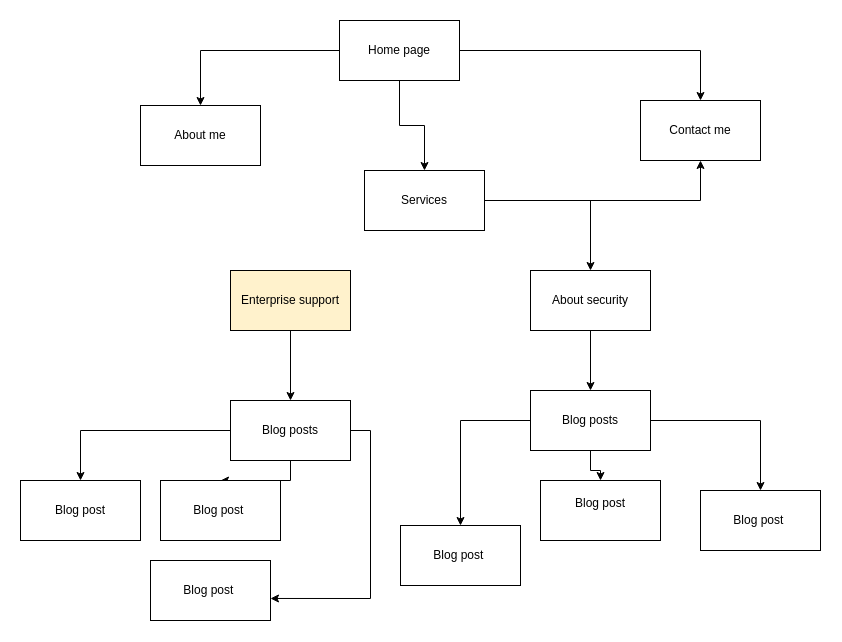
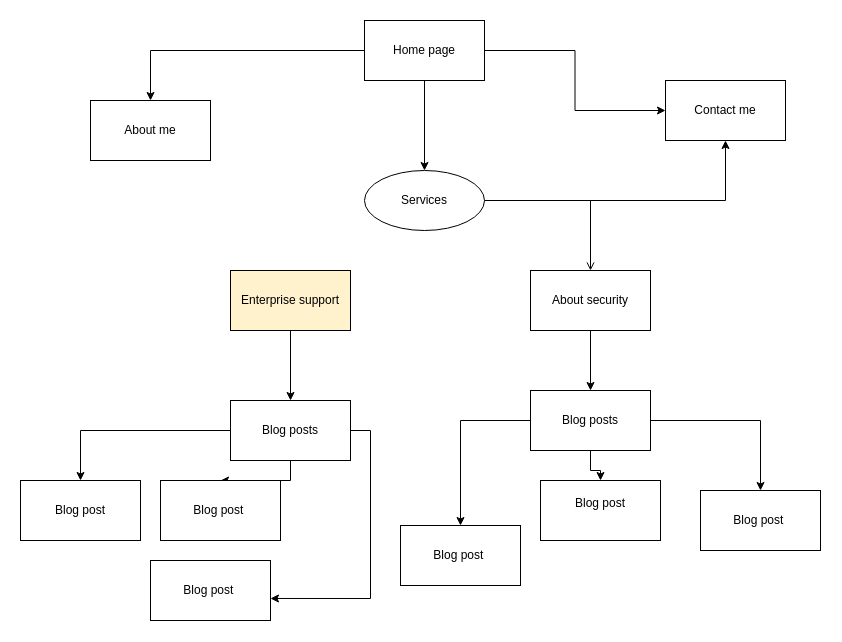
  <mxCell id="0" />
  <mxCell id="1" parent="0" />
  <mxCell id="2" style="edgeStyle=orthogonalEdgeStyle;rounded=0;orthogonalLoop=1;jettySize=auto;html=1;" edge="1" parent="1" source="5" target="6"><mxGeometry relative="1" as="geometry"><mxPoint x="700" y="130" as="targetPoint" /></mxGeometry></mxCell>
  <mxCell id="3" style="edgeStyle=orthogonalEdgeStyle;rounded=0;orthogonalLoop=1;jettySize=auto;html=1;exitX=0.5;exitY=1;exitDx=0;exitDy=0;" edge="1" parent="1" source="5" target="9"><mxGeometry relative="1" as="geometry"><mxPoint x="424" y="200" as="targetPoint" /></mxGeometry></mxCell>
  <mxCell id="4" style="edgeStyle=orthogonalEdgeStyle;rounded=0;orthogonalLoop=1;jettySize=auto;html=1;" edge="1" parent="1" source="5" target="10"><mxGeometry relative="1" as="geometry"><mxPoint x="150" y="150" as="targetPoint" /></mxGeometry></mxCell>
- <mxCell id="5" value="Home page" style="rounded=0;whiteSpace=wrap;html=1;" vertex="1" parent="1"><mxGeometry x="339" y="20" width="120" height="60" as="geometry" /></mxCell>
- <mxCell id="6" value="Contact me" style="rounded=0;whiteSpace=wrap;html=1;" vertex="1" parent="1"><mxGeometry x="640" y="100" width="120" height="60" as="geometry" /></mxCell>
+ <mxCell id="5" value="Home page" style="rounded=0;whiteSpace=wrap;html=1;" vertex="1" parent="1"><mxGeometry x="364" y="20" width="120" height="60" as="geometry" /></mxCell>
+ <mxCell id="6" value="Contact me" style="rounded=0;whiteSpace=wrap;html=1;" vertex="1" parent="1"><mxGeometry x="665" y="80" width="120" height="60" as="geometry" /></mxCell>
  <mxCell id="7" style="edgeStyle=orthogonalEdgeStyle;rounded=0;orthogonalLoop=1;jettySize=auto;html=1;" edge="1" parent="1" source="9" target="6"><mxGeometry relative="1" as="geometry"><mxPoint x="290" y="300" as="targetPoint" /></mxGeometry></mxCell>
- <mxCell id="8" style="edgeStyle=orthogonalEdgeStyle;rounded=0;orthogonalLoop=1;jettySize=auto;html=1;" edge="1" parent="1" source="9" target="14"><mxGeometry relative="1" as="geometry"><mxPoint x="590" y="270" as="targetPoint" /></mxGeometry></mxCell>
- <mxCell id="9" value="Services" style="rounded=0;whiteSpace=wrap;html=1;" vertex="1" parent="1"><mxGeometry x="364" y="170" width="120" height="60" as="geometry" /></mxCell>
- <mxCell id="10" value="About me" style="rounded=0;whiteSpace=wrap;html=1;" vertex="1" parent="1"><mxGeometry x="140" y="105" width="120" height="60" as="geometry" /></mxCell>
+ <mxCell id="8" style="edgeStyle=orthogonalEdgeStyle;rounded=0;orthogonalLoop=1;jettySize=auto;html=1;endArrow=open;" edge="1" parent="1" source="9" target="14"><mxGeometry relative="1" as="geometry"><mxPoint x="590" y="270" as="targetPoint" /></mxGeometry></mxCell>
+ <mxCell id="9" value="Services" style="ellipse;whiteSpace=wrap;html=1;" vertex="1" parent="1"><mxGeometry x="364" y="170" width="120" height="60" as="geometry" /></mxCell>
+ <mxCell id="10" value="About me" style="rounded=0;whiteSpace=wrap;html=1;" vertex="1" parent="1"><mxGeometry x="90" y="100" width="120" height="60" as="geometry" /></mxCell>
  <mxCell id="11" style="edgeStyle=orthogonalEdgeStyle;rounded=0;orthogonalLoop=1;jettySize=auto;html=1;" edge="1" parent="1" source="12" target="21"><mxGeometry relative="1" as="geometry"><mxPoint x="290" y="390" as="targetPoint" /></mxGeometry></mxCell>
  <mxCell id="12" value="Enterprise support" style="rounded=0;whiteSpace=wrap;html=1;fillColor=#fff2cc;" vertex="1" parent="1"><mxGeometry x="230" y="270" width="120" height="60" as="geometry" /></mxCell>
  <mxCell id="13" style="edgeStyle=orthogonalEdgeStyle;rounded=0;orthogonalLoop=1;jettySize=auto;html=1;" edge="1" parent="1" source="14" target="18"><mxGeometry relative="1" as="geometry"><mxPoint x="590" y="420" as="targetPoint" /></mxGeometry></mxCell>
  <mxCell id="14" value="About security" style="rounded=0;whiteSpace=wrap;html=1;" vertex="1" parent="1"><mxGeometry x="530" y="270" width="120" height="60" as="geometry" /></mxCell>
  <mxCell id="15" style="edgeStyle=orthogonalEdgeStyle;rounded=0;orthogonalLoop=1;jettySize=auto;html=1;" edge="1" parent="1" source="18" target="25"><mxGeometry relative="1" as="geometry"><mxPoint x="490" y="480" as="targetPoint" /></mxGeometry></mxCell>
  <mxCell id="16" style="edgeStyle=orthogonalEdgeStyle;rounded=0;orthogonalLoop=1;jettySize=auto;html=1;" edge="1" parent="1" source="18" target="26"><mxGeometry relative="1" as="geometry"><mxPoint x="620" y="500" as="targetPoint" /></mxGeometry></mxCell>
  <mxCell id="17" style="edgeStyle=orthogonalEdgeStyle;rounded=0;orthogonalLoop=1;jettySize=auto;html=1;" edge="1" parent="1" source="18" target="28"><mxGeometry relative="1" as="geometry"><mxPoint x="760" y="520" as="targetPoint" /></mxGeometry></mxCell>
  <mxCell id="18" value="Blog posts" style="rounded=0;whiteSpace=wrap;html=1;" vertex="1" parent="1"><mxGeometry x="530" y="390" width="120" height="60" as="geometry" /></mxCell>
  <mxCell id="19" style="edgeStyle=orthogonalEdgeStyle;rounded=0;orthogonalLoop=1;jettySize=auto;html=1;" edge="1" parent="1" source="21" target="22"><mxGeometry relative="1" as="geometry"><mxPoint x="80" y="510" as="targetPoint" /></mxGeometry></mxCell>
  <mxCell id="20" style="edgeStyle=orthogonalEdgeStyle;rounded=0;orthogonalLoop=1;jettySize=auto;html=1;" edge="1" parent="1" source="21" target="23"><mxGeometry relative="1" as="geometry"><mxPoint x="290" y="520" as="targetPoint" /></mxGeometry></mxCell>
  <mxCell id="21" value="Blog posts" style="rounded=0;whiteSpace=wrap;html=1;" vertex="1" parent="1"><mxGeometry x="230" y="400" width="120" height="60" as="geometry" /></mxCell>
  <mxCell id="22" value="Blog post" style="rounded=0;whiteSpace=wrap;html=1;" vertex="1" parent="1"><mxGeometry x="20" y="480" width="120" height="60" as="geometry" /></mxCell>
  <mxCell id="23" value="Blog post&amp;nbsp;" style="rounded=0;whiteSpace=wrap;html=1;" vertex="1" parent="1"><mxGeometry x="160" y="480" width="120" height="60" as="geometry" /></mxCell>
  <mxCell id="24" value="Blog post&amp;nbsp;" style="rounded=0;whiteSpace=wrap;html=1;" vertex="1" parent="1"><mxGeometry x="150" y="560" width="120" height="60" as="geometry" /></mxCell>
  <mxCell id="25" value="Blog post&amp;nbsp;" style="rounded=0;whiteSpace=wrap;html=1;" vertex="1" parent="1"><mxGeometry x="400" y="525" width="120" height="60" as="geometry" /></mxCell>
  <mxCell id="26" value="Blog post&lt;div&gt;&lt;br&gt;&lt;/div&gt;" style="rounded=0;whiteSpace=wrap;html=1;" vertex="1" parent="1"><mxGeometry x="540" y="480" width="120" height="60" as="geometry" /></mxCell>
  <mxCell id="27" style="edgeStyle=orthogonalEdgeStyle;rounded=0;orthogonalLoop=1;jettySize=auto;html=1;exitX=1;exitY=0.5;exitDx=0;exitDy=0;entryX=1;entryY=0.633;entryDx=0;entryDy=0;entryPerimeter=0;" edge="1" parent="1" source="21" target="24"><mxGeometry relative="1" as="geometry" /></mxCell>
  <mxCell id="28" value="Blog post&amp;nbsp;" style="rounded=0;whiteSpace=wrap;html=1;" vertex="1" parent="1"><mxGeometry x="700" y="490" width="120" height="60" as="geometry" /></mxCell>
